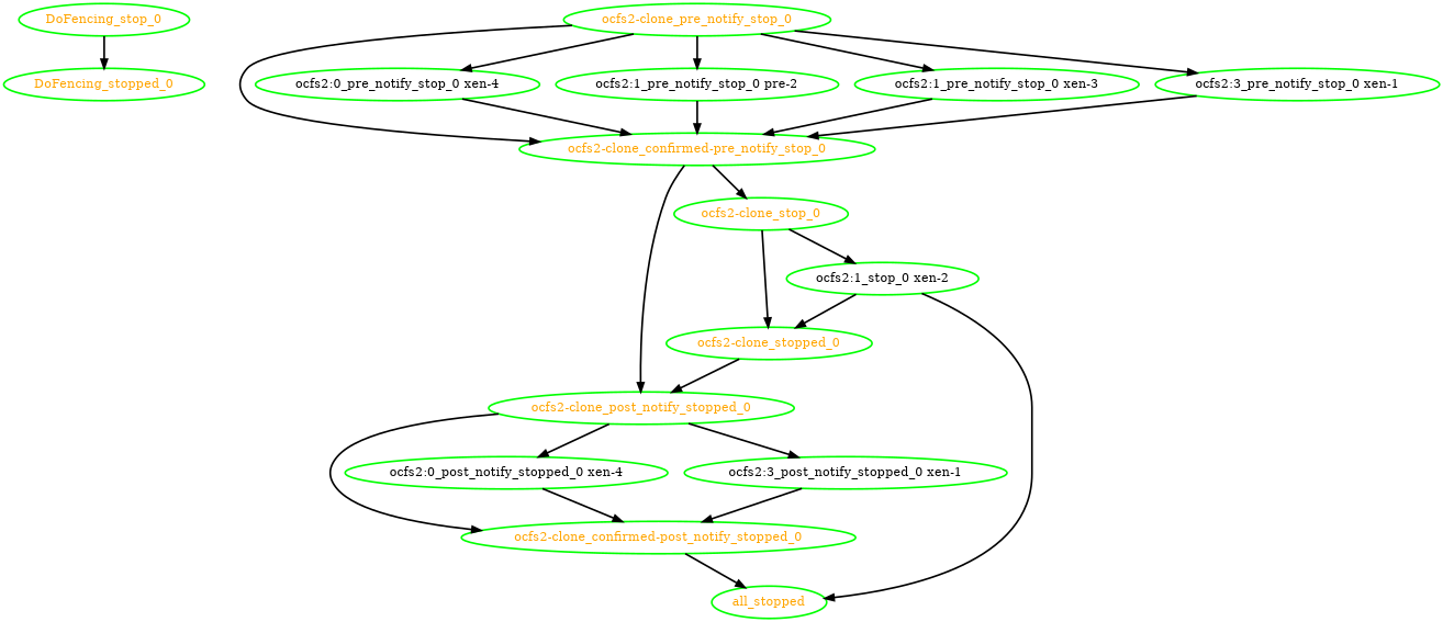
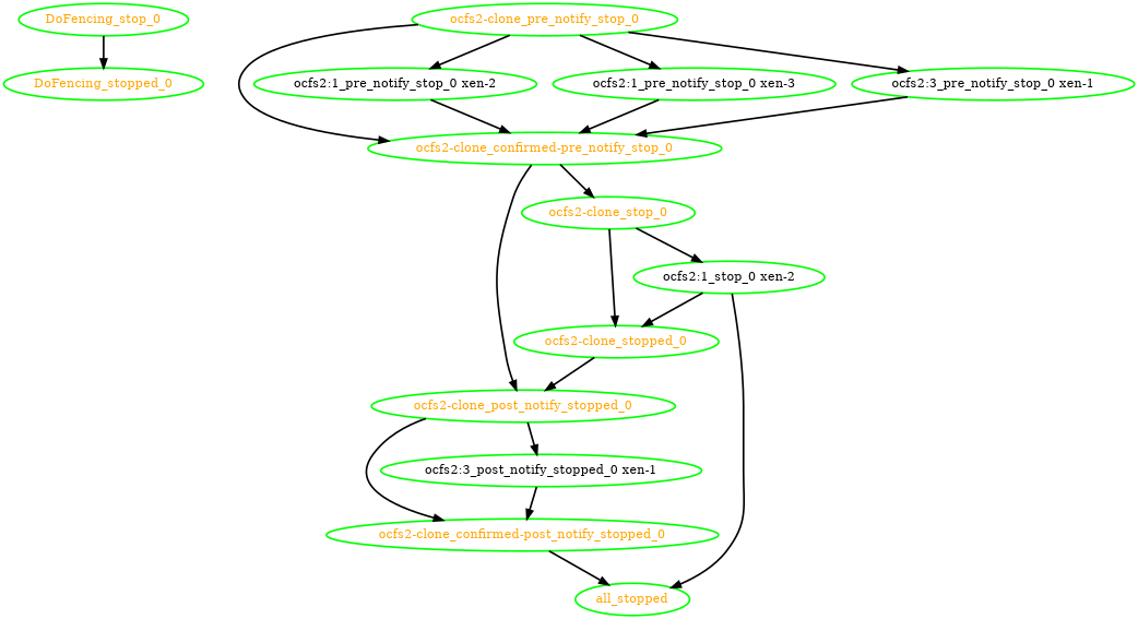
  digraph {
    node [color=green fontcolor=orange style=bold]
    edge [style=bold]
    DoFencing_stop_0
    DoFencing_stopped_0
    "ocfs2-clone_confirmed-post_notify_stopped_0"
    all_stopped
    "ocfs2-clone_confirmed-pre_notify_stop_0"
    "ocfs2-clone_post_notify_stopped_0"
    "ocfs2-clone_stop_0"
-   "ocfs2:0_post_notify_stopped_0 xen-4" [fontcolor=black]
    "ocfs2:3_post_notify_stopped_0 xen-1" [fontcolor=black]
    "ocfs2-clone_stopped_0"
    "ocfs2:1_stop_0 xen-2" [fontcolor=black]
    "ocfs2-clone_pre_notify_stop_0"
-   "ocfs2:0_pre_notify_stop_0 xen-4" [fontcolor=black]
-   "ocfs2:1_pre_notify_stop_0 xen-2" [fontcolor=black label="ocfs2:1_pre_notify_stop_0 pre-2"]
+   "ocfs2:1_pre_notify_stop_0 xen-2" [fontcolor=black]
    "ocfs2:1_pre_notify_stop_0 xen-3" [fontcolor=black]
    "ocfs2:3_pre_notify_stop_0 xen-1" [fontcolor=black]
    DoFencing_stop_0 -> DoFencing_stopped_0
    "ocfs2-clone_confirmed-post_notify_stopped_0" -> all_stopped
    "ocfs2-clone_confirmed-pre_notify_stop_0" -> "ocfs2-clone_post_notify_stopped_0"
    "ocfs2-clone_confirmed-pre_notify_stop_0" -> "ocfs2-clone_stop_0"
    "ocfs2-clone_post_notify_stopped_0" -> "ocfs2-clone_confirmed-post_notify_stopped_0"
-   "ocfs2-clone_post_notify_stopped_0" -> "ocfs2:0_post_notify_stopped_0 xen-4"
    "ocfs2-clone_post_notify_stopped_0" -> "ocfs2:3_post_notify_stopped_0 xen-1"
    "ocfs2-clone_stop_0" -> "ocfs2-clone_stopped_0"
    "ocfs2-clone_stop_0" -> "ocfs2:1_stop_0 xen-2"
-   "ocfs2:0_post_notify_stopped_0 xen-4" -> "ocfs2-clone_confirmed-post_notify_stopped_0"
    "ocfs2:3_post_notify_stopped_0 xen-1" -> "ocfs2-clone_confirmed-post_notify_stopped_0"
    "ocfs2-clone_stopped_0" -> "ocfs2-clone_post_notify_stopped_0"
    "ocfs2:1_stop_0 xen-2" -> all_stopped
    "ocfs2:1_stop_0 xen-2" -> "ocfs2-clone_stopped_0"
    "ocfs2-clone_pre_notify_stop_0" -> "ocfs2-clone_confirmed-pre_notify_stop_0"
-   "ocfs2-clone_pre_notify_stop_0" -> "ocfs2:0_pre_notify_stop_0 xen-4"
    "ocfs2-clone_pre_notify_stop_0" -> "ocfs2:1_pre_notify_stop_0 xen-2"
    "ocfs2-clone_pre_notify_stop_0" -> "ocfs2:1_pre_notify_stop_0 xen-3"
    "ocfs2-clone_pre_notify_stop_0" -> "ocfs2:3_pre_notify_stop_0 xen-1"
-   "ocfs2:0_pre_notify_stop_0 xen-4" -> "ocfs2-clone_confirmed-pre_notify_stop_0"
    "ocfs2:1_pre_notify_stop_0 xen-2" -> "ocfs2-clone_confirmed-pre_notify_stop_0"
    "ocfs2:1_pre_notify_stop_0 xen-3" -> "ocfs2-clone_confirmed-pre_notify_stop_0"
    "ocfs2:3_pre_notify_stop_0 xen-1" -> "ocfs2-clone_confirmed-pre_notify_stop_0"
  }
